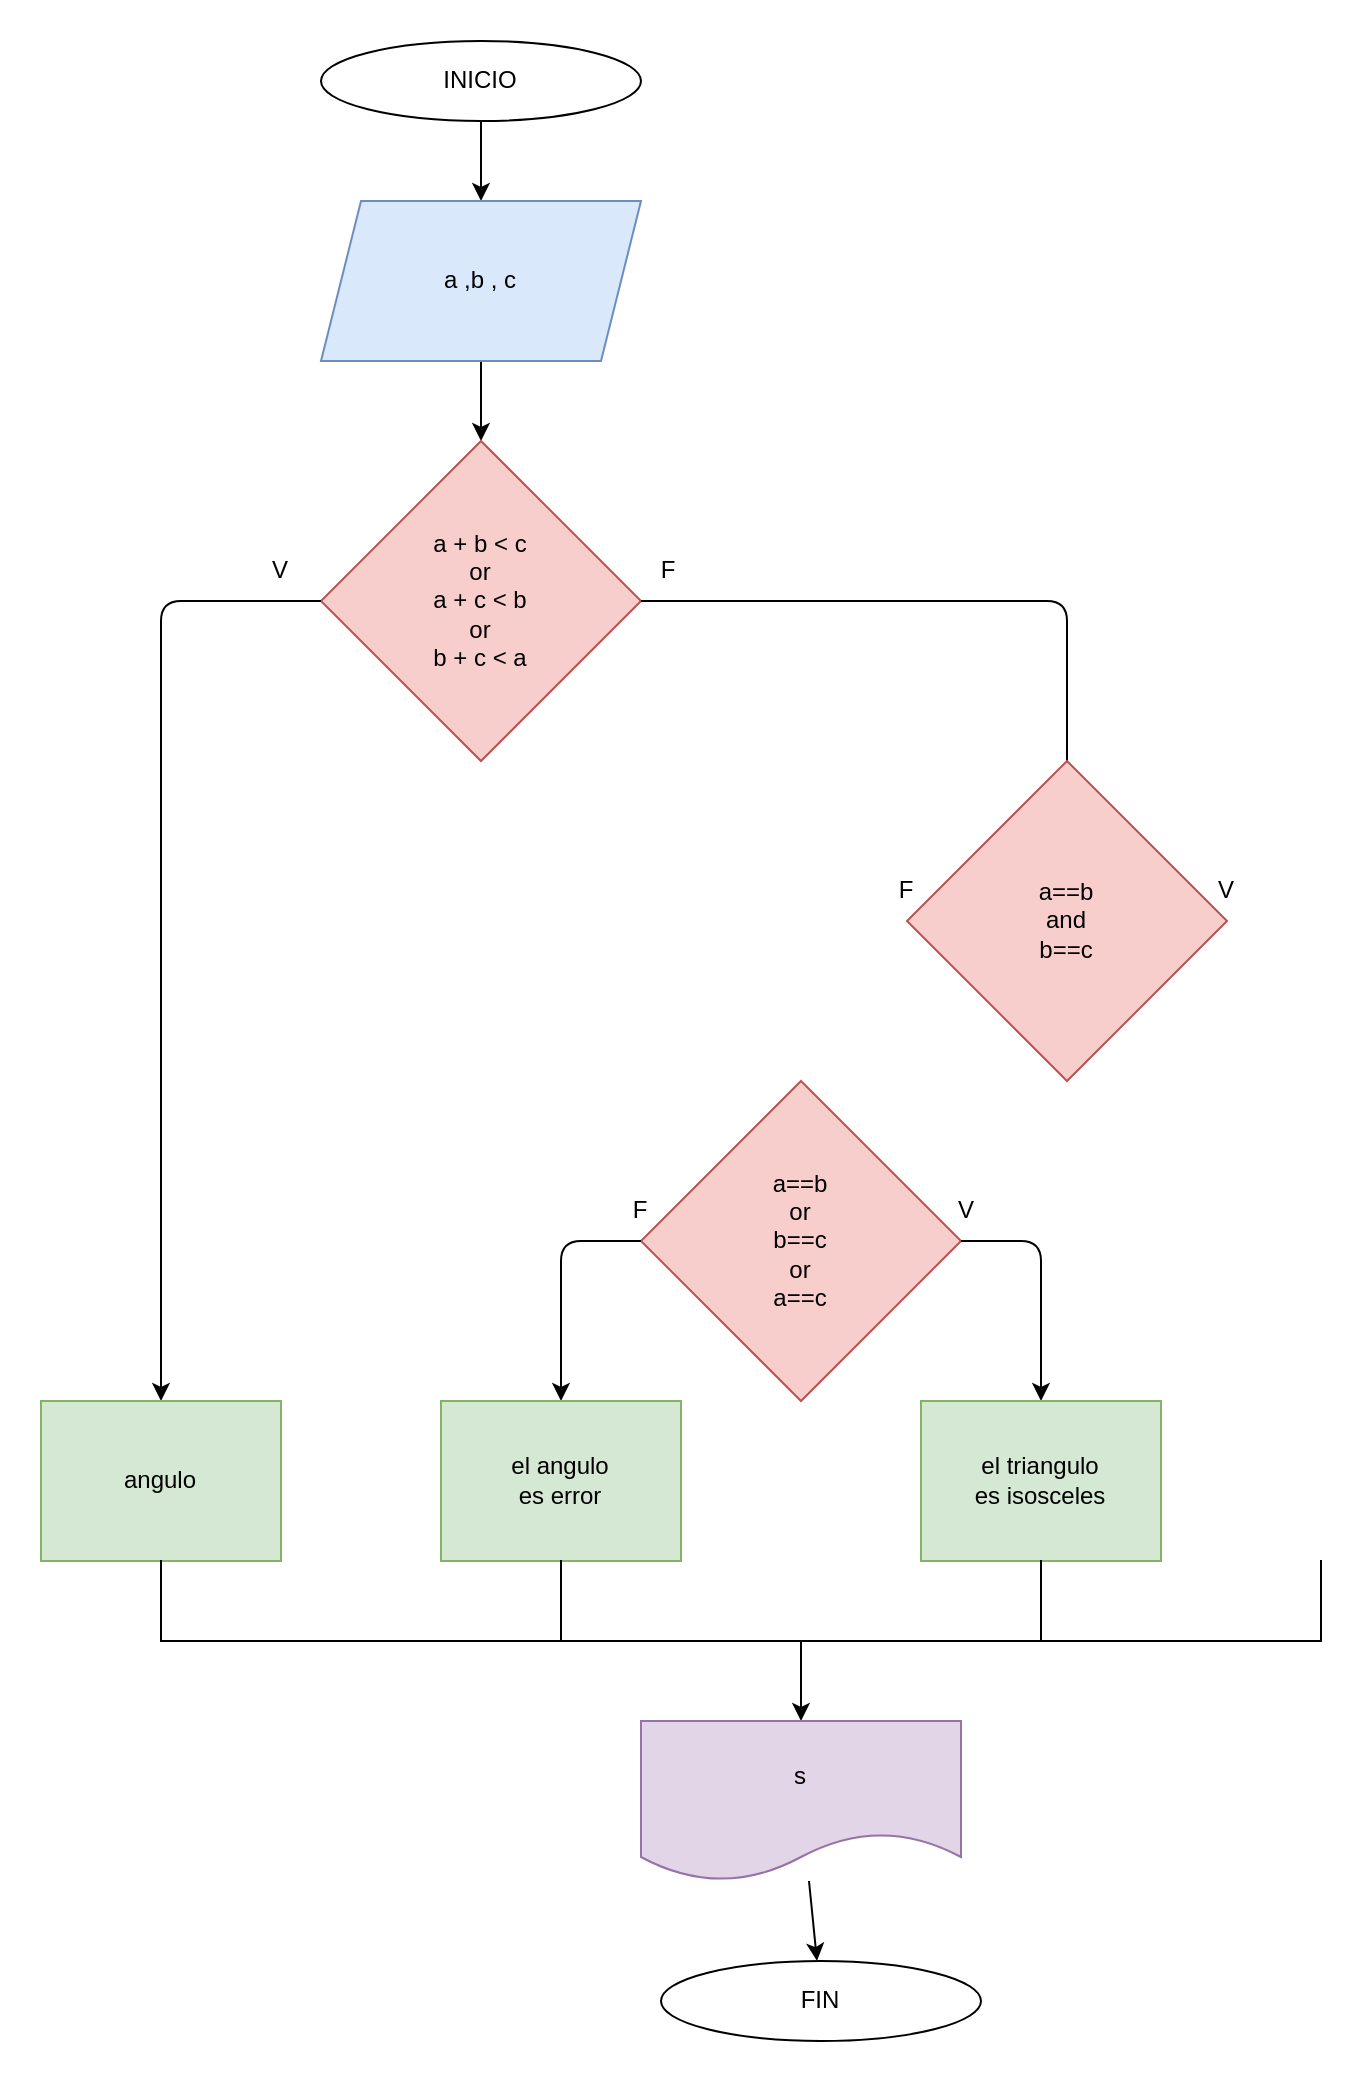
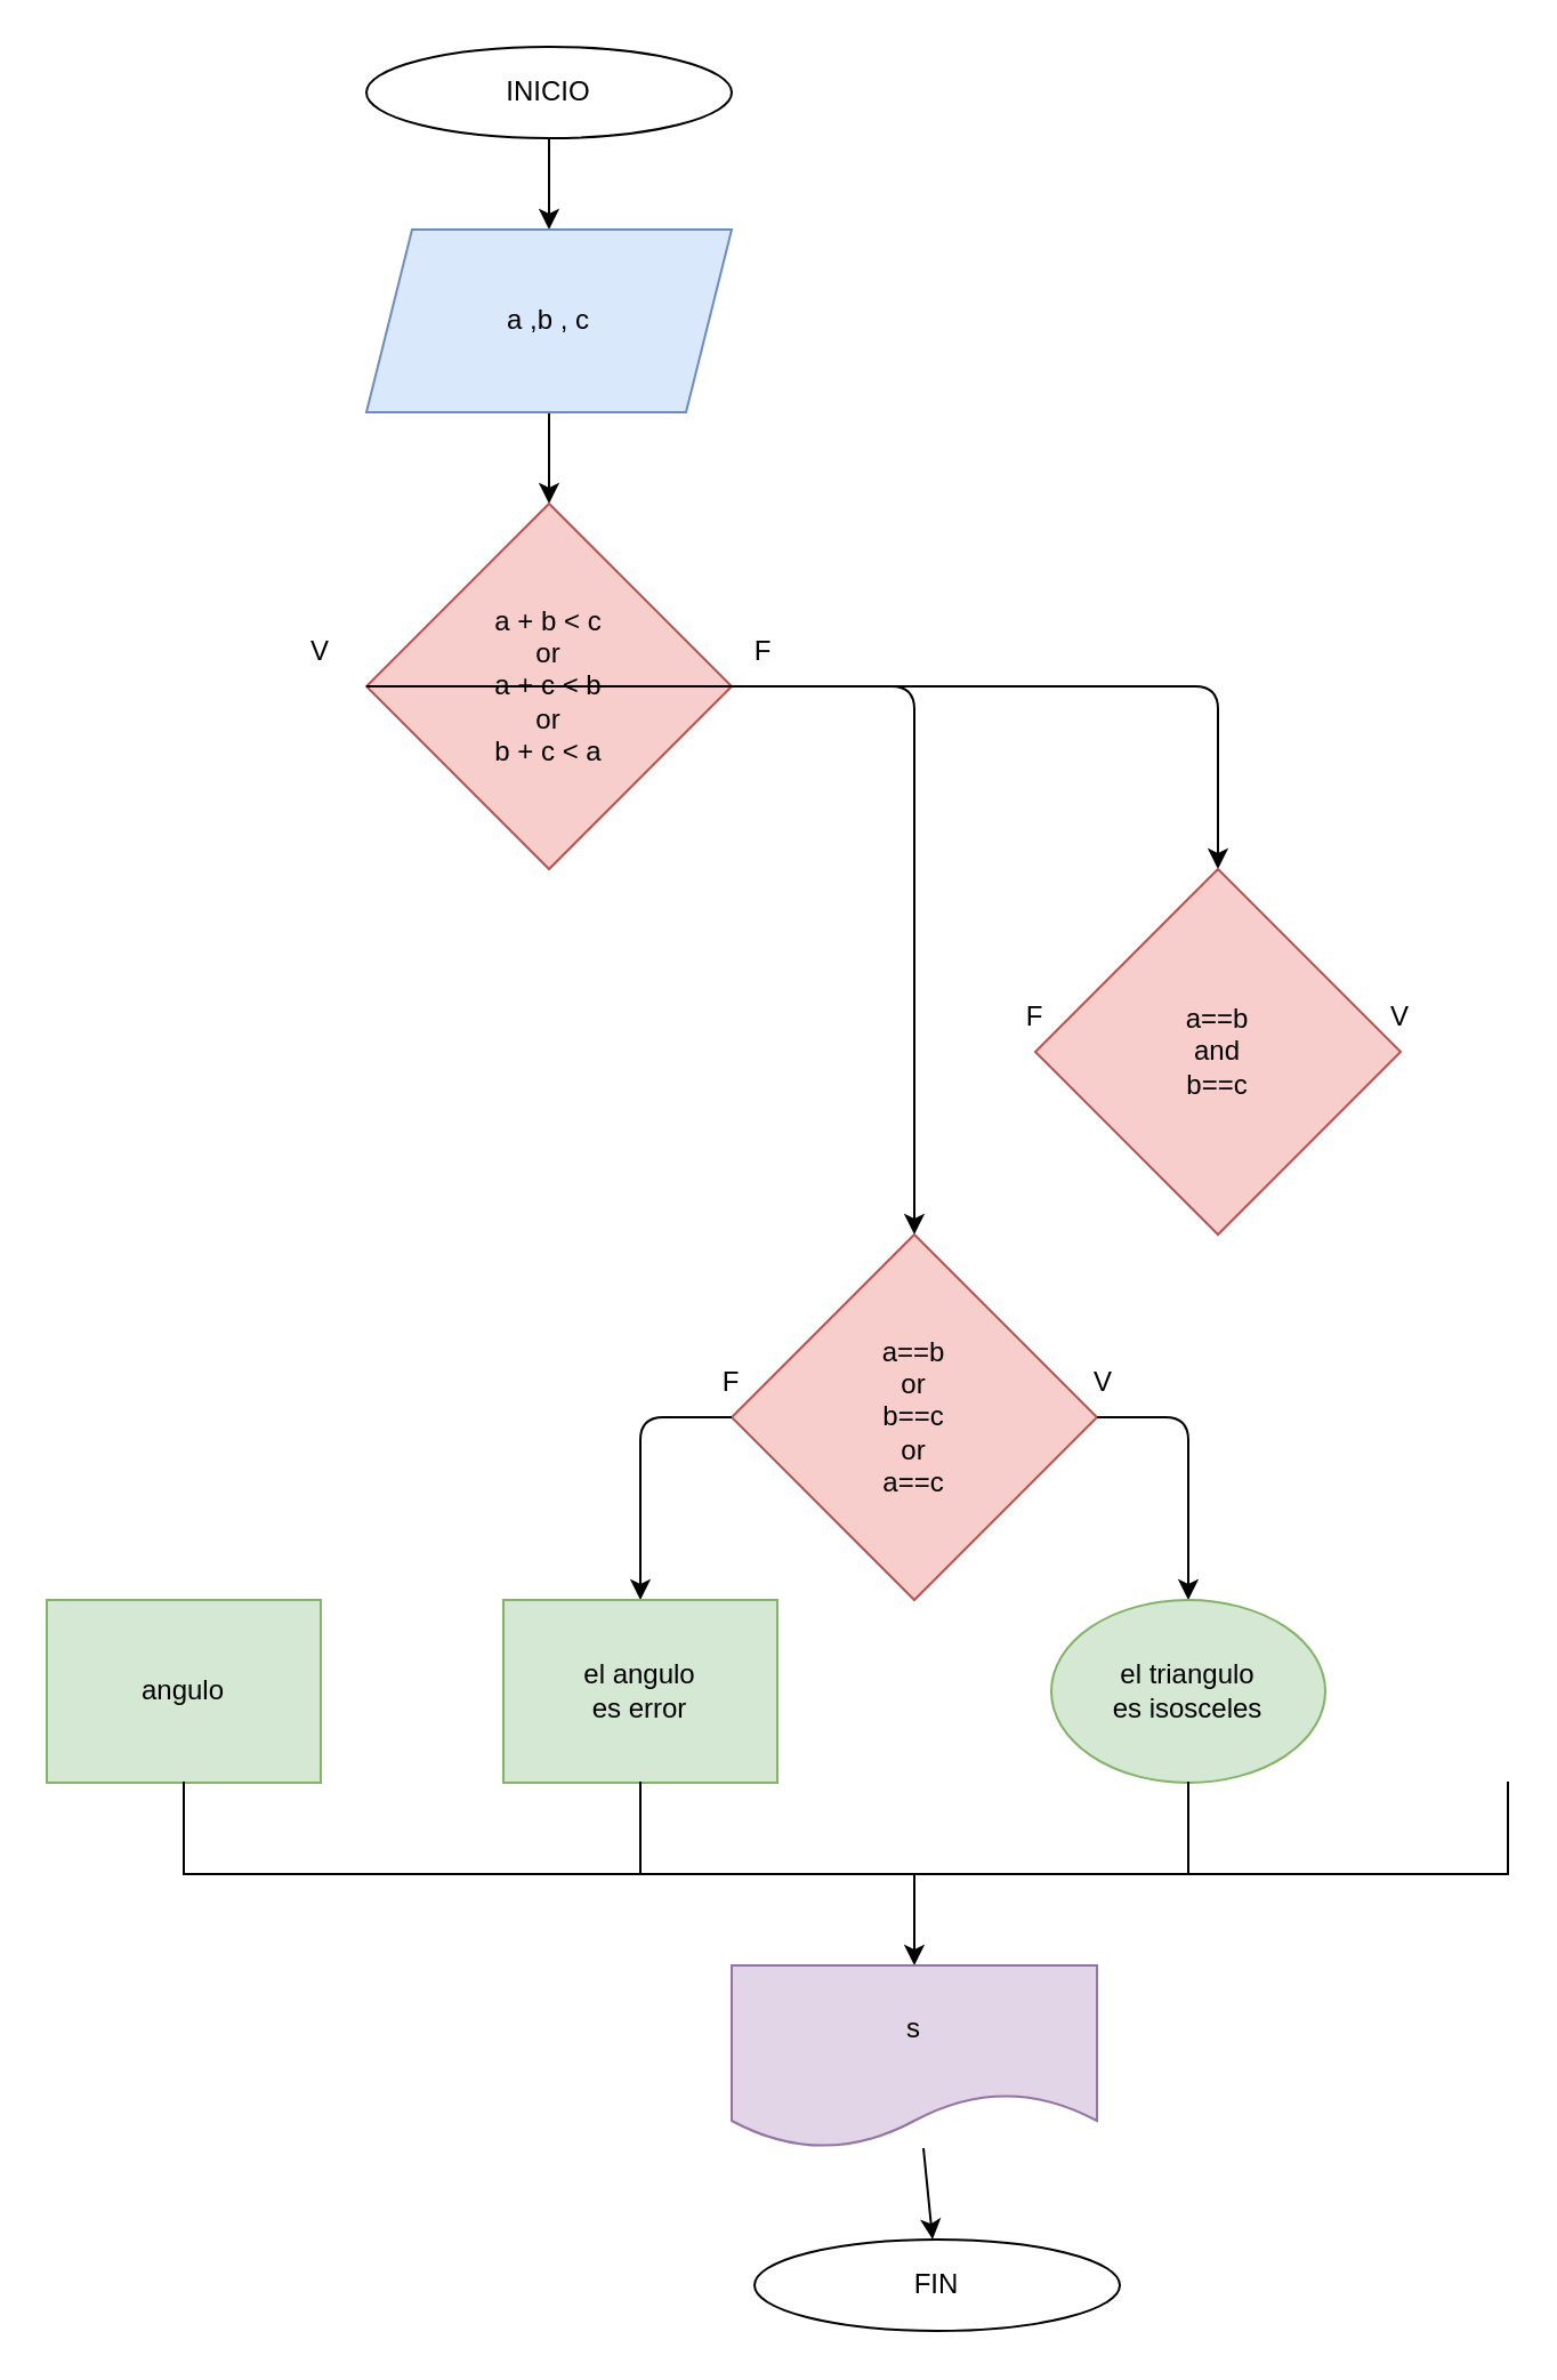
  <mxCell id="0" />
  <mxCell id="1" parent="0" />
  <mxCell id="2" value="" style="edgeStyle=none;html=1;" edge="1" parent="1" source="3" target="5"><mxGeometry relative="1" as="geometry" /></mxCell>
  <mxCell id="3" value="INICIO" style="ellipse;whiteSpace=wrap;html=1;" vertex="1" parent="1"><mxGeometry x="160" y="20" width="160" height="40" as="geometry" /></mxCell>
  <mxCell id="4" value="" style="edgeStyle=none;html=1;" edge="1" parent="1" source="5" target="6"><mxGeometry relative="1" as="geometry" /></mxCell>
  <mxCell id="5" value="a ,b , c" style="shape=parallelogram;perimeter=parallelogramPerimeter;whiteSpace=wrap;html=1;fixedSize=1;fillColor=#dae8fc;strokeColor=#6c8ebf;" vertex="1" parent="1"><mxGeometry x="160" y="100" width="160" height="80" as="geometry" /></mxCell>
  <mxCell id="6" value="a + b &amp;lt; c&lt;br&gt;or&lt;br&gt;a + c &amp;lt; b&lt;br&gt;or&lt;br&gt;b + c &amp;lt; a" style="rhombus;whiteSpace=wrap;html=1;fillColor=#f8cecc;strokeColor=#b85450;" vertex="1" parent="1"><mxGeometry x="160" y="220" width="160" height="160" as="geometry" /></mxCell>
- <mxCell id="7" value="" style="edgeStyle=segmentEdgeStyle;endArrow=classic;html=1;exitX=0;exitY=0.5;exitDx=0;exitDy=0;entryX=0.5;entryY=0;entryDx=0;entryDy=0;" edge="1" parent="1" source="6" target="14"><mxGeometry width="50" height="50" relative="1" as="geometry"><mxPoint x="190" y="410" as="sourcePoint" /><mxPoint x="120" y="620" as="targetPoint" /></mxGeometry></mxCell>
- <mxCell id="8" value="" style="edgeStyle=segmentEdgeStyle;endArrow=none;html=1;exitX=1;exitY=0.5;exitDx=0;exitDy=0;entryX=0.5;entryY=0;entryDx=0;entryDy=0;" edge="1" parent="1" source="6" target="11"><mxGeometry width="50" height="50" relative="1" as="geometry"><mxPoint x="374" y="320" as="sourcePoint" /><mxPoint x="360" y="380" as="targetPoint" /></mxGeometry></mxCell>
+ <mxCell id="7" value="" style="edgeStyle=segmentEdgeStyle;endArrow=classic;html=1;exitX=0;exitY=0.5;exitDx=0;exitDy=0;" edge="1" parent="1" source="6" target="15"><mxGeometry width="50" height="50" relative="1" as="geometry"><mxPoint x="190" y="410" as="sourcePoint" /><mxPoint x="120" y="620" as="targetPoint" /></mxGeometry></mxCell>
+ <mxCell id="8" value="" style="edgeStyle=segmentEdgeStyle;endArrow=classic;html=1;exitX=1;exitY=0.5;exitDx=0;exitDy=0;entryX=0.5;entryY=0;entryDx=0;entryDy=0;" edge="1" parent="1" source="6" target="11"><mxGeometry width="50" height="50" relative="1" as="geometry"><mxPoint x="374" y="320" as="sourcePoint" /><mxPoint x="360" y="380" as="targetPoint" /></mxGeometry></mxCell>
  <mxCell id="9" value="V" style="text;html=1;strokeColor=none;fillColor=none;align=center;verticalAlign=middle;whiteSpace=wrap;rounded=0;" vertex="1" parent="1"><mxGeometry x="110" y="270" width="60" height="30" as="geometry" /></mxCell>
  <mxCell id="10" value="F" style="text;html=1;strokeColor=none;fillColor=none;align=center;verticalAlign=middle;whiteSpace=wrap;rounded=0;" vertex="1" parent="1"><mxGeometry x="304" y="270" width="60" height="30" as="geometry" /></mxCell>
  <mxCell id="11" value="a==b&lt;br&gt;and&lt;br&gt;b==c&lt;br&gt;" style="rhombus;whiteSpace=wrap;html=1;fillColor=#f8cecc;strokeColor=#b85450;" vertex="1" parent="1"><mxGeometry x="453" y="380" width="160" height="160" as="geometry" /></mxCell>
  <mxCell id="12" value="F" style="text;html=1;strokeColor=none;fillColor=none;align=center;verticalAlign=middle;whiteSpace=wrap;rounded=0;" vertex="1" parent="1"><mxGeometry x="423" y="430" width="60" height="30" as="geometry" /></mxCell>
  <mxCell id="13" value="V" style="text;html=1;strokeColor=none;fillColor=none;align=center;verticalAlign=middle;whiteSpace=wrap;rounded=0;" vertex="1" parent="1"><mxGeometry x="583" y="430" width="60" height="30" as="geometry" /></mxCell>
  <mxCell id="14" value="angulo" style="rounded=0;whiteSpace=wrap;html=1;fillColor=#d5e8d4;strokeColor=#82b366;" vertex="1" parent="1"><mxGeometry x="20" y="700" width="120" height="80" as="geometry" /></mxCell>
  <mxCell id="15" value="a==b&lt;br&gt;or&lt;br&gt;b==c&lt;br&gt;or&lt;br&gt;a==c" style="rhombus;whiteSpace=wrap;html=1;fillColor=#f8cecc;strokeColor=#b85450;" vertex="1" parent="1"><mxGeometry x="320" y="540" width="160" height="160" as="geometry" /></mxCell>
  <mxCell id="16" value="" style="edgeStyle=segmentEdgeStyle;endArrow=classic;html=1;exitX=1;exitY=0.5;exitDx=0;exitDy=0;" edge="1" parent="1" source="15" target="21"><mxGeometry width="50" height="50" relative="1" as="geometry"><mxPoint x="380" y="580" as="sourcePoint" /><mxPoint x="520" y="700" as="targetPoint" /></mxGeometry></mxCell>
  <mxCell id="17" value="" style="edgeStyle=segmentEdgeStyle;endArrow=classic;html=1;exitX=0;exitY=0.5;exitDx=0;exitDy=0;" edge="1" parent="1" source="15" target="20"><mxGeometry width="50" height="50" relative="1" as="geometry"><mxPoint x="240" y="620" as="sourcePoint" /><mxPoint x="280" y="700" as="targetPoint" /></mxGeometry></mxCell>
  <mxCell id="18" value="F" style="text;html=1;strokeColor=none;fillColor=none;align=center;verticalAlign=middle;whiteSpace=wrap;rounded=0;" vertex="1" parent="1"><mxGeometry x="290" y="590" width="60" height="30" as="geometry" /></mxCell>
  <mxCell id="19" value="V" style="text;html=1;strokeColor=none;fillColor=none;align=center;verticalAlign=middle;whiteSpace=wrap;rounded=0;" vertex="1" parent="1"><mxGeometry x="453" y="590" width="60" height="30" as="geometry" /></mxCell>
  <mxCell id="20" value="el angulo&lt;br&gt;es error" style="rounded=0;whiteSpace=wrap;html=1;fillColor=#d5e8d4;strokeColor=#82b366;" vertex="1" parent="1"><mxGeometry x="220" y="700" width="120" height="80" as="geometry" /></mxCell>
- <mxCell id="21" value="el triangulo&lt;br&gt;es isosceles" style="rounded=0;whiteSpace=wrap;html=1;fillColor=#d5e8d4;strokeColor=#82b366;" vertex="1" parent="1"><mxGeometry x="460" y="700" width="120" height="80" as="geometry" /></mxCell>
+ <mxCell id="21" value="el triangulo&lt;br&gt;es isosceles" style="ellipse;whiteSpace=wrap;html=1;fillColor=#d5e8d4;strokeColor=#82b366;" vertex="1" parent="1"><mxGeometry x="460" y="700" width="120" height="80" as="geometry" /></mxCell>
  <mxCell id="22" value="" style="shape=partialRectangle;whiteSpace=wrap;html=1;bottom=1;right=1;left=1;top=0;fillColor=none;routingCenterX=-0.5;" vertex="1" parent="1"><mxGeometry x="80" y="780" width="200" height="40" as="geometry" /></mxCell>
  <mxCell id="23" value="" style="edgeStyle=none;html=1;" edge="1" parent="1" source="24" target="27"><mxGeometry relative="1" as="geometry" /></mxCell>
  <mxCell id="24" value="" style="shape=partialRectangle;whiteSpace=wrap;html=1;bottom=1;right=1;left=1;top=0;fillColor=none;routingCenterX=-0.5;" vertex="1" parent="1"><mxGeometry x="280" y="780" width="240" height="40" as="geometry" /></mxCell>
  <mxCell id="25" value="" style="shape=partialRectangle;whiteSpace=wrap;html=1;bottom=1;right=1;left=1;top=0;fillColor=none;routingCenterX=-0.5;" vertex="1" parent="1"><mxGeometry x="520" y="780" width="140" height="40" as="geometry" /></mxCell>
  <mxCell id="26" value="" style="edgeStyle=none;html=1;" edge="1" parent="1" source="27" target="28"><mxGeometry relative="1" as="geometry" /></mxCell>
  <mxCell id="27" value="s" style="shape=document;whiteSpace=wrap;html=1;boundedLbl=1;fillColor=#e1d5e7;strokeColor=#9673a6;" vertex="1" parent="1"><mxGeometry x="320" y="860" width="160" height="80" as="geometry" /></mxCell>
  <mxCell id="28" value="FIN" style="ellipse;whiteSpace=wrap;html=1;fillColor=none;" vertex="1" parent="1"><mxGeometry x="330" y="980" width="160" height="40" as="geometry" /></mxCell>
